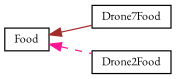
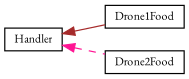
  digraph {
    fontname="EB Garamond"
    rankdir=LR
    node [color=black fillcolor=white fontname="EB Garamond" fontsize=10 shape=record style=filled]
    edge [dir=back fontname="EB Garamond" fontsize=10 labelfontname=Helvetica labelfontsize=10]
-   n1 [height=0.2 label=Food width=0.4]
-   n2 [height=0.2 label=Drone7Food width=0.4]
+   n1 [height=0.2 label=Handler width=0.4]
+   n2 [height=0.2 label=Drone1Food width=0.4]
    n3 [height=0.2 label=Drone2Food width=0.4]
    n1 -> n2 [color=brown style=solid]
    n1 -> n3 [color=deeppink style=dashed]
  }
